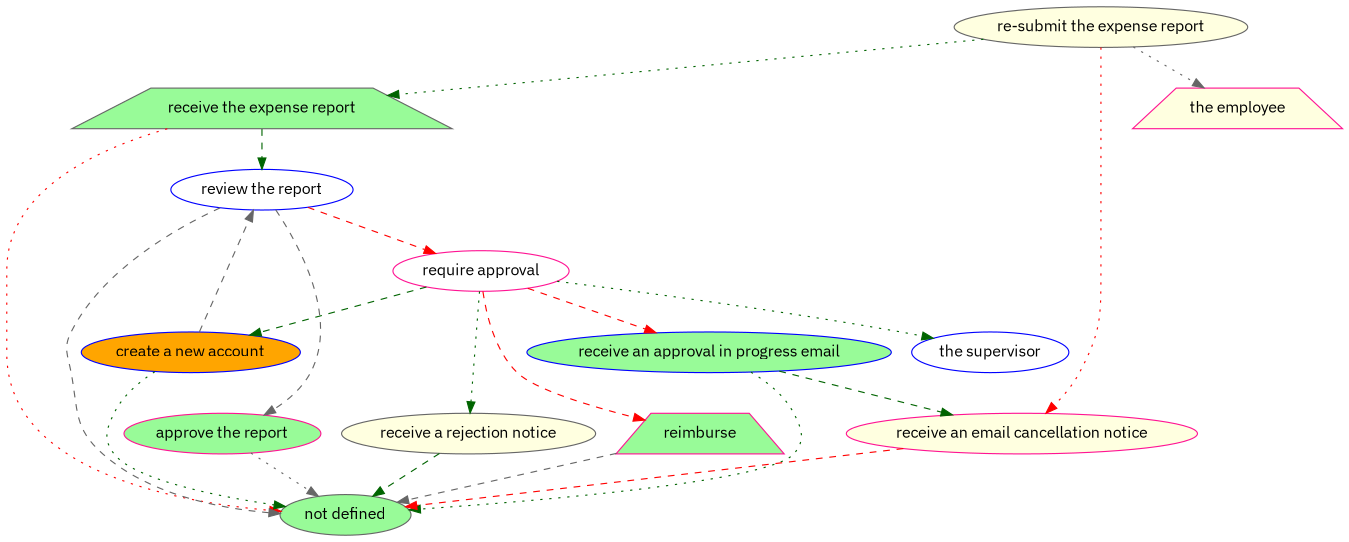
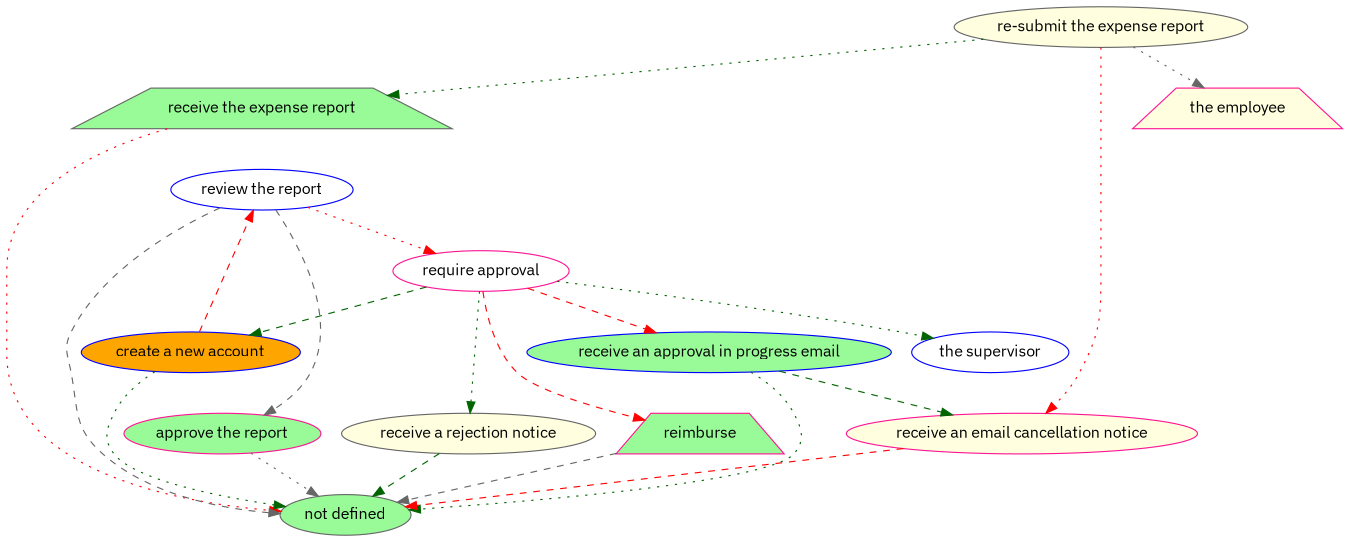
  strict digraph {
    fontname="IBM Plex Sans"
    node [color=deeppink fillcolor=palegreen fontname="IBM Plex Sans" shape=ellipse style=filled]
    edge [attrs="{'type': 'flow', 'label': 'flow'}" color=darkgreen fontname="IBM Plex Sans" style=dashed]
    "receive the expense report" [attrs="{'type': 'Activity', 'label': 'receive the expense report'}" color=gray40 shape=trapezium]
    "review the report" [attrs="{'type': 'Activity', 'label': 'review the report'}" color=blue fillcolor=white]
    "not defined" [attrs="{'type': 'Actor', 'label': 'not defined'}" color=gray40]
    "create a new account" [attrs="{'type': 'Activity', 'label': 'create a new account'}" color=blue fillcolor=orange]
    "approve the report" [attrs="{'type': 'Activity', 'label': 'approve the report'}"]
    "require approval" [attrs="{'type': 'Activity', 'label': 'require approval'}" fillcolor=white]
    "receive a rejection notice" [attrs="{'type': 'Activity', 'label': 'receive a rejection notice'}" color=gray40 fillcolor=lightyellow]
    reimburse [attrs="{'type': 'Activity', 'label': 'reimburse'}" shape=trapezium]
    "receive an approval in progress email" [attrs="{'type': 'Activity', 'label': 'receive an approval in progress email'}" color=blue]
    "the supervisor" [attrs="{'type': 'Actor', 'label': 'the supervisor'}" color=blue fillcolor=white]
    "receive an email cancellation notice" [attrs="{'type': 'Activity', 'label': 'receive an email cancellation notice'}" fillcolor=lightyellow]
    "re-submit the expense report" [attrs="{'type': 'Activity', 'label': 're-submit the expense report'}" color=gray40 fillcolor=lightyellow]
    "the employee" [attrs="{'type': 'Actor', 'label': 'the employee'}" fillcolor=lightyellow shape=trapezium]
-   "receive the expense report" -> "review the report"
    "receive the expense report" -> "not defined" [attrs="{'type': 'actor performer', 'label': 'actor performer'}" color=red style=dotted]
    "review the report" -> "not defined" [attrs="{'type': 'actor performer', 'label': 'actor performer'}" color=gray40]
    "review the report" -> "approve the report" [color=gray40]
-   "review the report" -> "require approval" [color=red]
-   "create a new account" -> "review the report" [color=gray40]
+   "review the report" -> "require approval" [color=red style=dotted]
+   "create a new account" -> "review the report" [color=red]
    "create a new account" -> "not defined" [attrs="{'type': 'actor performer', 'label': 'actor performer'}" style=dotted]
    "approve the report" -> "not defined" [attrs="{'type': 'actor performer', 'label': 'actor performer'}" color=gray40 style=dotted]
    "require approval" -> "create a new account"
    "require approval" -> "receive a rejection notice" [style=dotted]
    "require approval" -> reimburse [color=red]
    "require approval" -> "receive an approval in progress email" [color=red]
    "require approval" -> "the supervisor" [attrs="{'type': 'actor performer', 'label': 'actor performer'}" style=dotted]
    "receive a rejection notice" -> "not defined" [attrs="{'type': 'actor performer', 'label': 'actor performer'}"]
    reimburse -> "not defined" [attrs="{'type': 'actor performer', 'label': 'actor performer'}" color=gray40]
    "receive an approval in progress email" -> "not defined" [attrs="{'type': 'actor performer', 'label': 'actor performer'}" style=dotted]
    "receive an approval in progress email" -> "receive an email cancellation notice"
    "receive an email cancellation notice" -> "not defined" [attrs="{'type': 'actor performer', 'label': 'actor performer'}" color=red]
    "re-submit the expense report" -> "receive the expense report" [style=dotted]
    "re-submit the expense report" -> "receive an email cancellation notice" [color=red style=dotted]
    "re-submit the expense report" -> "the employee" [attrs="{'type': 'actor performer', 'label': 'actor performer'}" color=gray40 style=dotted]
  }
